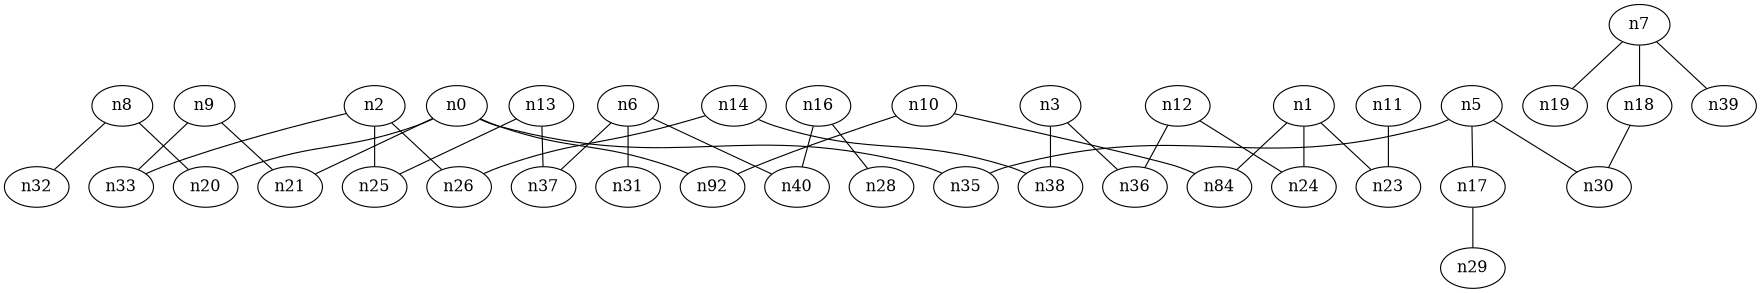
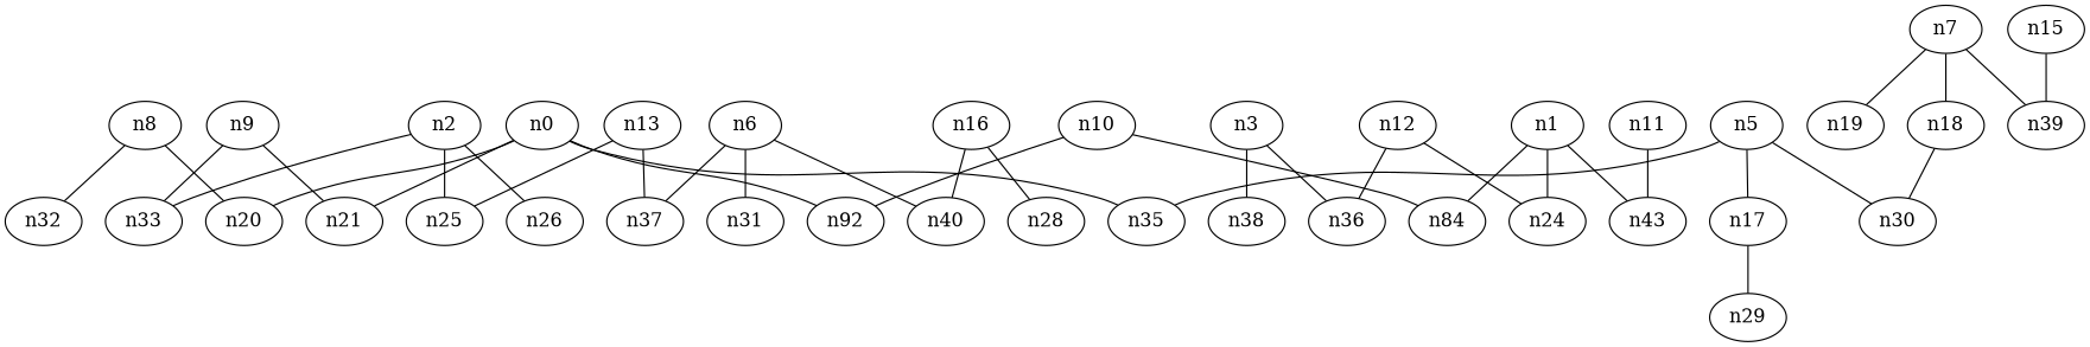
  strict graph {
    edge_default="{}"
    node_default="{}"
    n0 [dim3pos="0.1477554072948317,0.12503288268577467,0.9810887410741312"]
    n20 [dim3pos="-0.06129178576953358,-0.034321457109515174,0.9975296259154719"]
    n21 [dim3pos="-0.42113384358333716,-0.25608013781487143,-0.8700972639914699"]
    n22 [dim3pos="-0.07994108326342717,-0.13208524685633946,-0.9880095701811646" label=n92]
    n35 [dim3pos="0.638366229188418,-0.5926270777671082,0.49120434050299094"]
    n1 [dim3pos="-0.05357314293101983,0.12820772929501711,-0.9902992964278567"]
-   n23 [dim3pos="0.20774147552758032,-0.401169047214937,0.8921361302527117"]
+   n23 [dim3pos="0.20774147552758032,-0.401169047214937,0.8921361302527117" label=n43]
    n24 [dim3pos="-0.04906256617962726,0.06781589915721423,0.9964907768872566"]
    n34 [dim3pos="-0.0026886262063416876,0.03395387906572258,-0.9994197843676664" label=n84]
    n2 [dim3pos="0.688325543778977,-0.6149404684882772,0.38478067258737636"]
    n25 [dim3pos="-0.39844583074840983,0.649224965817272,-0.6478795132729323"]
    n26 [dim3pos="0.1472440553797159,0.9732642396835998,-0.17628360079269884"]
    n33 [dim3pos="0.8612838168065285,-0.010734288730774082,0.5080107892088737"]
    n3 [dim3pos="-0.5623704785497348,0.0328049997536719,0.8262343958265741"]
    n36 [dim3pos="-0.41121426258523985,0.18053358902094024,0.8934822065837101"]
    n38 [dim3pos="-0.791893641799176,-0.027887849854446662,0.610021907728349"]
    n28 [dim3pos="-0.5190805629022154,0.3252939853000551,0.790404448586119"]
    n29 [dim3pos="0.914109934527824,-0.11754521276834186,-0.3880543139211091"]
    n32 [dim3pos="0.5576973418400362,0.070684366725287,-0.8270292589776996"]
    n5 [dim3pos="0.9606680201238521,-0.0988012079620063,0.2595289510181212"]
    n17 [dim3pos="0.9825685168923721,-0.17521823977916134,-0.0621102089886717"]
    n30 [dim3pos="0.7625227425053159,0.3957525510909321,0.5117997513356085"]
    n6 [dim3pos="0.011842410012716794,-0.0530841155326417,-0.9985198215374634"]
    n31 [dim3pos="0.018796021629450387,0.16813739546249756,0.9855843575351594"]
    n37 [dim3pos="-0.07927848145371251,0.25244046844986967,-0.9643592340342906"]
    n40 [dim3pos="-0.11272068873183291,0.22355577911433416,0.9681512588208541"]
    n7 [dim3pos="0.2737602702386227,0.2921648545320004,0.916348739408295"]
    n18 [dim3pos="0.5105145012501826,0.4205271263404169,0.7500212530489708"]
    n19 [dim3pos="-0.11422484687623019,-0.2611077836272609,-0.9585277302641595"]
    n39 [dim3pos="-0.12709740328682015,-0.08652522300586361,-0.9881091214342336"]
    n8 [dim3pos="0.31717278555834266,0.10792196449025372,-0.9422071288637791"]
    n9 [dim3pos="0.6658939624442866,0.23955616932636556,0.7065395052776063"]
    n10 [dim3pos="-0.01585597467275262,-0.0691948850877319,-0.9974771455752119"]
    n11 [dim3pos="0.3956724665148443,-0.5765408187669171,0.7148734038538797"]
    n12 [dim3pos="-0.21886493590154008,0.18391542536177863,0.9582657544474866"]
    n13 [dim3pos="-0.2154044904717973,0.4955126199027135,-0.8414678538136405"]
-   n14 [dim3pos="-0.9016524931453452,-0.26613223239108663,0.34087595469220183"]
+   n15 [dim3pos="-0.09351749174505133,-0.040013782470630956,0.9948132367183838"]
    n16 [dim3pos="0.2947998844530657,-0.3304133436378333,-0.8966158879210909"]
    n0 -- n20
    n0 -- n21
    n0 -- n22
    n0 -- n35
    n1 -- n23
    n1 -- n24
    n1 -- n34
    n2 -- n25
    n2 -- n26
    n2 -- n33
    n3 -- n36
    n3 -- n38
    n5 -- n35
    n5 -- n17
    n5 -- n30
    n17 -- n29
    n6 -- n31
    n6 -- n37
    n6 -- n40
    n7 -- n18
    n7 -- n19
    n7 -- n39
    n18 -- n30
    n8 -- n20
    n8 -- n32
    n9 -- n21
    n9 -- n33
    n10 -- n22
    n10 -- n34
    n11 -- n23
    n12 -- n24
    n12 -- n36
    n13 -- n25
    n13 -- n37
-   n14 -- n26
-   n14 -- n38
+   n15 -- n39
    n16 -- n28
    n16 -- n40
  }
